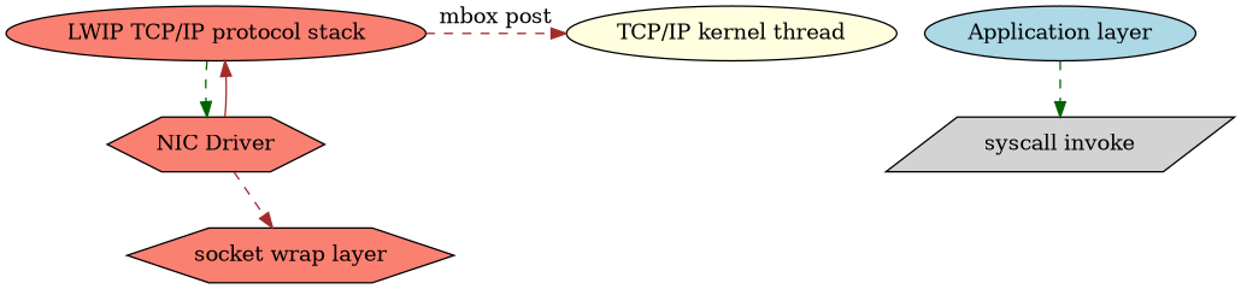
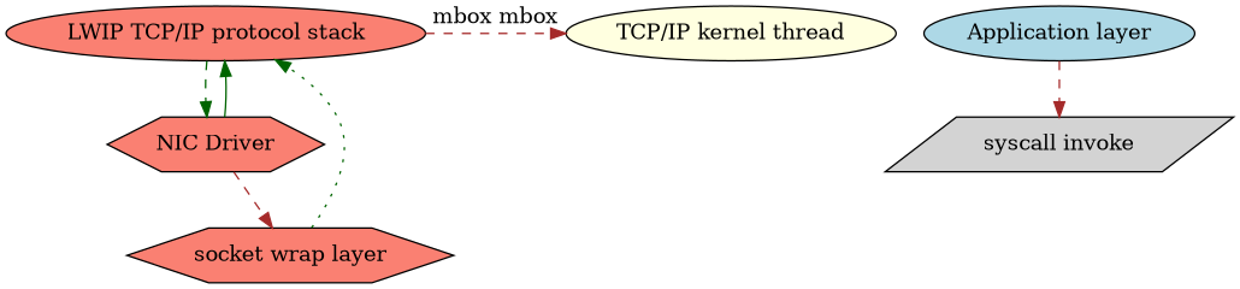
  digraph {
    node [fillcolor=salmon shape=ellipse style=filled]
    edge [color=brown style=dashed]
    n1 [label="LWIP TCP/IP protocol stack"]
    n2 [fillcolor=lightyellow label="TCP/IP kernel thread"]
    n3 [label="NIC Driver" shape=hexagon]
    n4 [fillcolor=lightblue label="Application layer"]
    n5 [fillcolor=lightgrey label="syscall invoke" shape=parallelogram]
    n6 [label="socket wrap layer" shape=hexagon]
    subgraph sub_1 {
      rank=same
      n1
      n2
    }
-   n1 -> n2 [label="mbox post" rank=same]
+   n1 -> n2 [label="mbox mbox" rank=same]
    n1 -> n3 [color=darkgreen]
-   n3 -> n1 [style=solid]
+   n3 -> n1 [color=darkgreen style=solid]
    n3 -> n6
-   n4 -> n5 [color=darkgreen]
+   n4 -> n5
+   n6 -> n1 [color=darkgreen style=dotted]
  }
